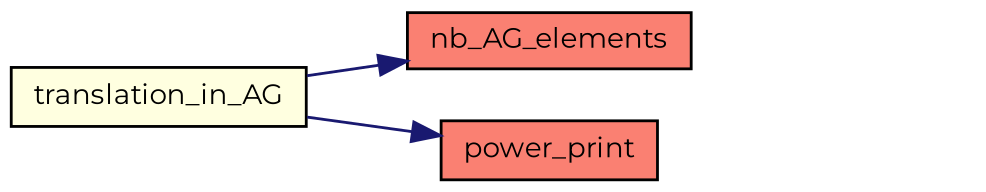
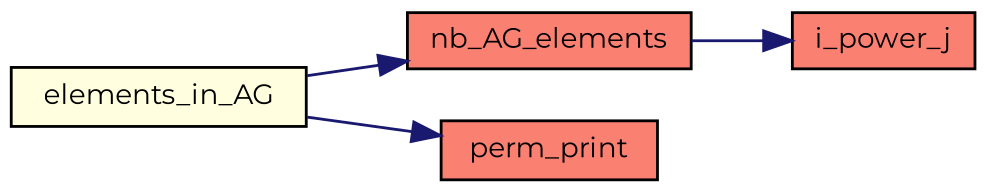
  digraph {
    fontname=Montserrat
    rankdir=LR
    node [color=black fillcolor=salmon fontname=Montserrat fontsize=10 shape=record style=filled]
    edge [color=midnightblue fontname=Montserrat fontsize=10 labelfontname=Helvetica labelfontsize=10 style=solid]
-   n1 [fillcolor=lightyellow fontcolor=black height=0.2 label=translation_in_AG width=0.4]
+   n1 [fillcolor=lightyellow fontcolor=black height=0.2 label=elements_in_AG width=0.4]
    n2 [height=0.2 label=nb_AG_elements width=0.4]
-   n3 [height=0.2 label=power_print width=0.4]
+   n3 [height=0.2 label=perm_print width=0.4]
+   n4 [height=0.2 label=i_power_j width=0.4]
    n1 -> n2
    n1 -> n3
+   n2 -> n4
  }
